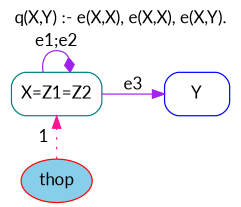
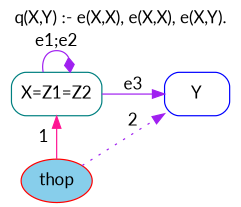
  digraph {
    fontname=Lato
    label="q(X,Y) :- e(X,X), e(X,X), e(X,Y)."
    labelloc=t
    rankdir=LR
    node [fontname=Lato shape=box style=rounded]
    edge [arrowhead=normal color=purple fontname=Lato]
    n1 [color=teal height=0.5 label="X=Z1=Z2" width=1.0417]
    Y [color=blue height=0.5 width=0.75]
    thop [color=red fillcolor=skyblue height=0.5 shape=oval style="filled,rounded" width=0.79437]
    n1 -> n1 [arrowhead=diamond label="e1;e2"]
    n1 -> Y [label=e3]
-   thop -> n1 [color=deeppink constraint=false label=1 style=dotted]
+   thop -> n1 [color=deeppink constraint=false label=1 style=solid]
+   thop -> Y [constraint=false label=2 style=dotted]
  }
